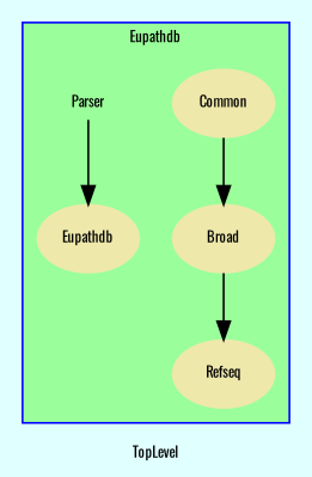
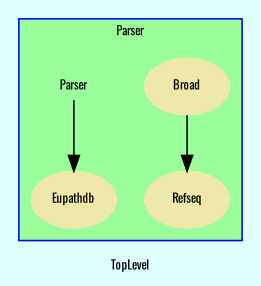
  digraph {
    bgcolor=lightcyan1
    compound=true
    fontname=Oswald
    fontsize=8
    label=TopLevel
    node [color=palegoldenrod fontcolor=black fontname=Oswald fontsize=8 shape=ellipse style=filled]
    edge [fontname=Oswald]
-   n1 [label=Common]
    n2 [label=Refseq]
    n3 [label=Broad]
    n4 [label=Eupathdb]
    Parser [color=black height=0.01 shape=plaintext width=0.01 fontcolor="" style=""]
    subgraph cluster_1 {
      color=blue
      fillcolor=palegreen1
-     label=Eupathdb
+     label=Parser
      style=filled
-     n1
      n2
      n3
      n4
      Parser
    }
-   n1 -> n3
    n3 -> n2
    Parser -> n4
  }
